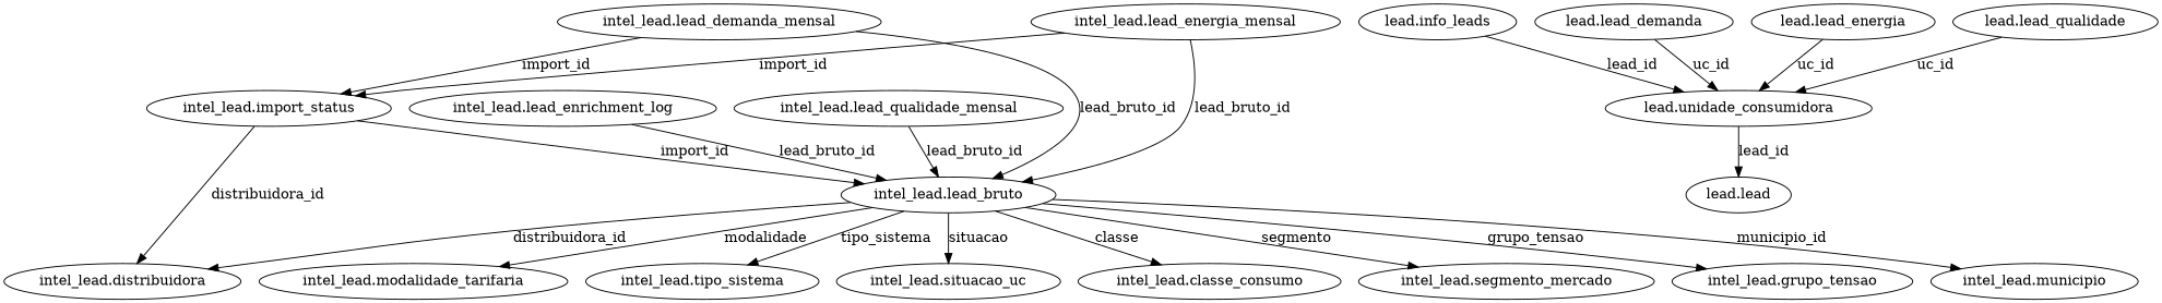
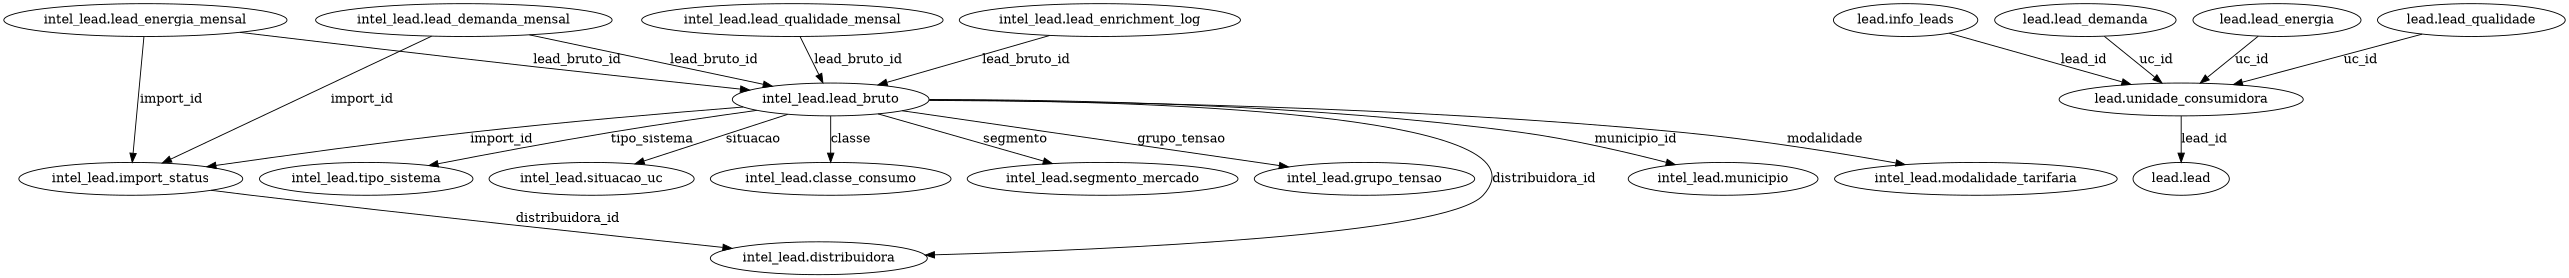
  digraph {
    "intel_lead.import_status"
    "intel_lead.distribuidora"
    "intel_lead.lead_bruto"
    "intel_lead.municipio"
    "intel_lead.modalidade_tarifaria"
    "intel_lead.tipo_sistema"
    "intel_lead.situacao_uc"
    "intel_lead.classe_consumo"
    "intel_lead.segmento_mercado"
    "intel_lead.grupo_tensao"
    "intel_lead.lead_demanda_mensal"
    "intel_lead.lead_energia_mensal"
    "intel_lead.lead_enrichment_log"
    "intel_lead.lead_qualidade_mensal"
    "lead.info_leads"
    "lead.unidade_consumidora"
    "lead.lead_demanda"
    "lead.lead"
    "lead.lead_energia"
    "lead.lead_qualidade"
    "intel_lead.import_status" -> "intel_lead.distribuidora" [label=distribuidora_id]
-   "intel_lead.import_status" -> "intel_lead.lead_bruto" [label=import_id]
+   "intel_lead.lead_bruto" -> "intel_lead.import_status" [label=import_id]
    "intel_lead.lead_bruto" -> "intel_lead.distribuidora" [label=distribuidora_id]
    "intel_lead.lead_bruto" -> "intel_lead.municipio" [label=municipio_id]
    "intel_lead.lead_bruto" -> "intel_lead.modalidade_tarifaria" [label=modalidade]
    "intel_lead.lead_bruto" -> "intel_lead.tipo_sistema" [label=tipo_sistema]
    "intel_lead.lead_bruto" -> "intel_lead.situacao_uc" [label=situacao]
    "intel_lead.lead_bruto" -> "intel_lead.classe_consumo" [label=classe]
    "intel_lead.lead_bruto" -> "intel_lead.segmento_mercado" [label=segmento]
    "intel_lead.lead_bruto" -> "intel_lead.grupo_tensao" [label=grupo_tensao]
    "intel_lead.lead_demanda_mensal" -> "intel_lead.import_status" [label=import_id]
    "intel_lead.lead_demanda_mensal" -> "intel_lead.lead_bruto" [label=lead_bruto_id]
    "intel_lead.lead_energia_mensal" -> "intel_lead.import_status" [label=import_id]
    "intel_lead.lead_energia_mensal" -> "intel_lead.lead_bruto" [label=lead_bruto_id]
    "intel_lead.lead_enrichment_log" -> "intel_lead.lead_bruto" [label=lead_bruto_id]
    "intel_lead.lead_qualidade_mensal" -> "intel_lead.lead_bruto" [label=lead_bruto_id]
    "lead.info_leads" -> "lead.unidade_consumidora" [label=lead_id]
    "lead.unidade_consumidora" -> "lead.lead" [label=lead_id]
    "lead.lead_demanda" -> "lead.unidade_consumidora" [label=uc_id]
    "lead.lead_energia" -> "lead.unidade_consumidora" [label=uc_id]
    "lead.lead_qualidade" -> "lead.unidade_consumidora" [label=uc_id]
  }
